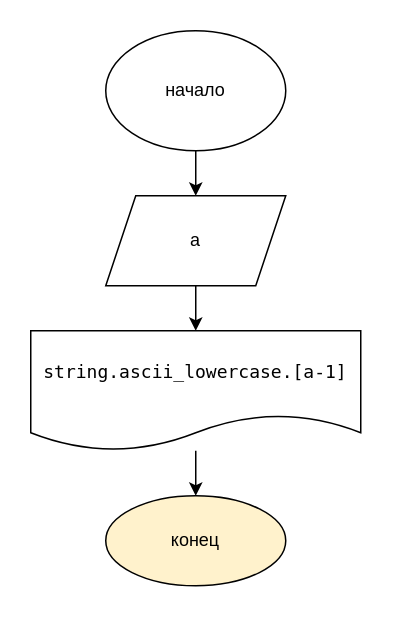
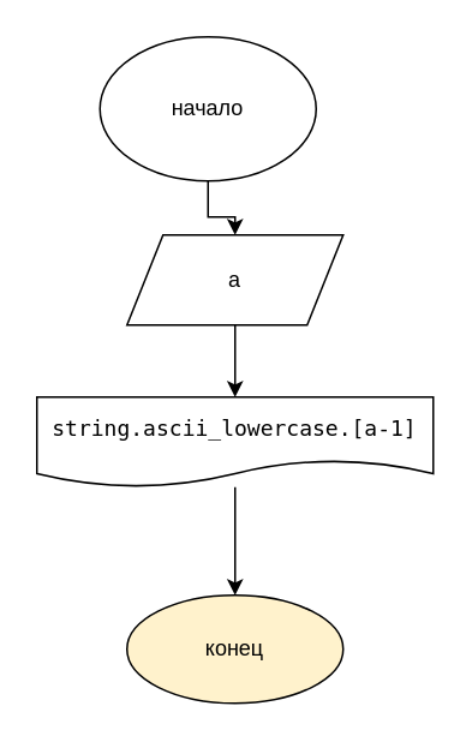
  <mxCell id="0" />
  <mxCell id="1" parent="0" />
  <mxCell id="2" value="" style="edgeStyle=orthogonalEdgeStyle;rounded=0;orthogonalLoop=1;jettySize=auto;html=1;" edge="1" parent="1" source="3" target="5"><mxGeometry relative="1" as="geometry" /></mxCell>
- <mxCell id="3" value="начало" style="ellipse;whiteSpace=wrap;html=1;" vertex="1" parent="1"><mxGeometry x="70" y="20" width="120" height="80" as="geometry" /></mxCell>
+ <mxCell id="3" value="начало" style="ellipse;whiteSpace=wrap;html=1;" vertex="1" parent="1"><mxGeometry x="55" y="20" width="120" height="80" as="geometry" /></mxCell>
  <mxCell id="4" value="" style="edgeStyle=orthogonalEdgeStyle;rounded=0;orthogonalLoop=1;jettySize=auto;html=1;" edge="1" parent="1" source="5" target="7"><mxGeometry relative="1" as="geometry" /></mxCell>
- <mxCell id="5" value="a" style="shape=parallelogram;perimeter=parallelogramPerimeter;whiteSpace=wrap;html=1;fixedSize=1;" vertex="1" parent="1"><mxGeometry x="70" y="130" width="120" height="60" as="geometry" /></mxCell>
+ <mxCell id="5" value="a" style="shape=parallelogram;perimeter=parallelogramPerimeter;whiteSpace=wrap;html=1;fixedSize=1;" vertex="1" parent="1"><mxGeometry x="70" y="130" width="120" height="50" as="geometry" /></mxCell>
  <mxCell id="6" value="" style="edgeStyle=orthogonalEdgeStyle;rounded=0;orthogonalLoop=1;jettySize=auto;html=1;" edge="1" parent="1" source="7" target="8"><mxGeometry relative="1" as="geometry" /></mxCell>
- <mxCell id="7" value="&lt;span style=&quot;font-family: &amp;#34;roboto mono&amp;#34; , monospace ; background-color: rgb(255 , 255 , 255)&quot;&gt;&lt;font style=&quot;font-size: 12px&quot;&gt;string.ascii_lowercase.[a-1]&lt;/font&gt;&lt;/span&gt;" style="shape=document;whiteSpace=wrap;html=1;boundedLbl=1;" vertex="1" parent="1"><mxGeometry x="20" y="220" width="220" height="80" as="geometry" /></mxCell>
+ <mxCell id="7" value="&lt;span style=&quot;font-family: &amp;#34;roboto mono&amp;#34; , monospace ; background-color: rgb(255 , 255 , 255)&quot;&gt;&lt;font style=&quot;font-size: 12px&quot;&gt;string.ascii_lowercase.[a-1]&lt;/font&gt;&lt;/span&gt;" style="shape=document;whiteSpace=wrap;html=1;boundedLbl=1;" vertex="1" parent="1"><mxGeometry x="20" y="220" width="220" height="50" as="geometry" /></mxCell>
  <mxCell id="8" value="конец" style="ellipse;whiteSpace=wrap;html=1;fillColor=#fff2cc;" vertex="1" parent="1"><mxGeometry x="70" y="330" width="120" height="60" as="geometry" /></mxCell>
